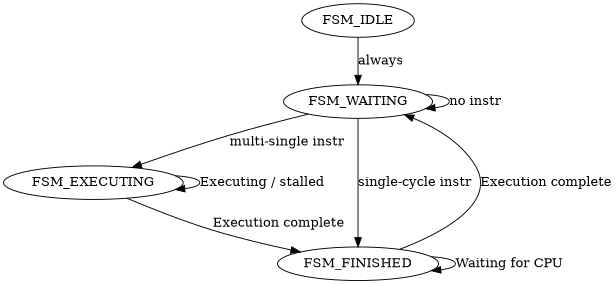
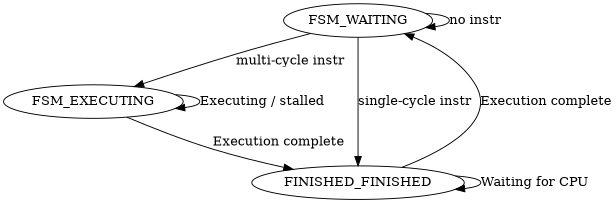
  digraph {
-   n1 [label=FSM_IDLE]
    n2 [label=FSM_WAITING]
    n3 [label=FSM_EXECUTING]
-   n4 [label=FSM_FINISHED]
-   n1 -> n2 [label=always]
+   n4 [label=FINISHED_FINISHED]
    n2 -> n2 [label="no instr"]
-   n2 -> n3 [label="multi-single instr"]
+   n2 -> n3 [label="multi-cycle instr"]
    n2 -> n4 [label="single-cycle instr"]
    n3 -> n3 [label="Executing / stalled"]
    n3 -> n4 [label="Execution complete"]
    n4 -> n2 [label="Execution complete"]
    n4 -> n4 [label="Waiting for CPU"]
  }
